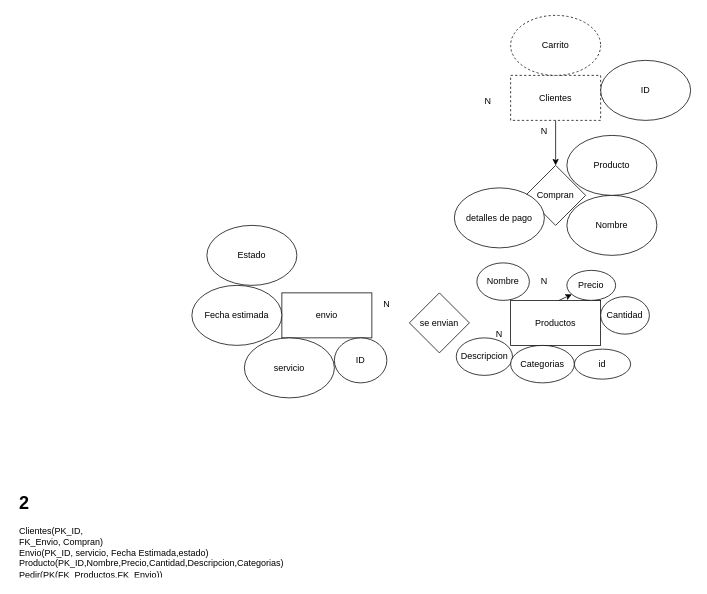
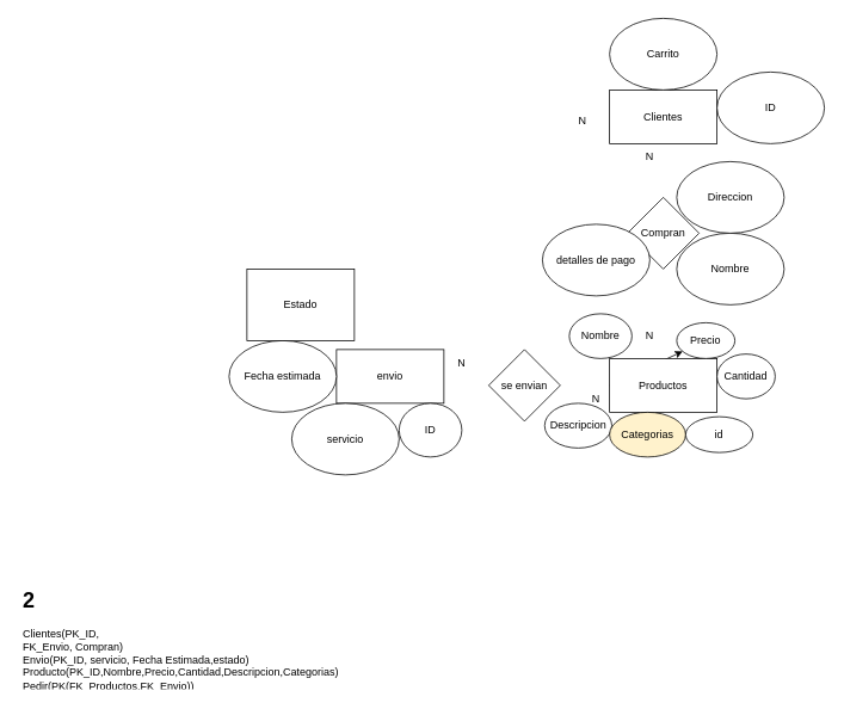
  <mxCell id="0" />
  <mxCell id="1" parent="0" />
- <mxCell id="2" style="edgeStyle=none;html=1;exitX=0.5;exitY=1;exitDx=0;exitDy=0;entryX=0.5;entryY=0;entryDx=0;entryDy=0;" edge="1" parent="1" source="3" target="7"><mxGeometry relative="1" as="geometry" /></mxCell>
- <mxCell id="3" value="Clientes" style="rounded=0;whiteSpace=wrap;html=1;dashed=1;" vertex="1" parent="1"><mxGeometry x="680" y="100" width="120" height="60" as="geometry" /></mxCell>
+ <mxCell id="3" value="Clientes" style="rounded=0;whiteSpace=wrap;html=1;" vertex="1" parent="1"><mxGeometry x="680" y="100" width="120" height="60" as="geometry" /></mxCell>
  <mxCell id="4" value="envio" style="rounded=0;whiteSpace=wrap;html=1;" vertex="1" parent="1"><mxGeometry x="375" y="390" width="120" height="60" as="geometry" /></mxCell>
  <mxCell id="5" style="edgeStyle=none;html=1;exitX=0;exitY=0.5;exitDx=0;exitDy=0;" edge="1" parent="1" source="6" target="14"><mxGeometry relative="1" as="geometry" /></mxCell>
  <mxCell id="6" value="Productos" style="rounded=0;whiteSpace=wrap;html=1;" vertex="1" parent="1"><mxGeometry x="680" y="400" width="120" height="60" as="geometry" /></mxCell>
  <mxCell id="7" value="Compran" style="rhombus;whiteSpace=wrap;html=1;" vertex="1" parent="1"><mxGeometry x="700" y="220" width="80" height="80" as="geometry" /></mxCell>
  <mxCell id="8" value="detalles de pago" style="ellipse;whiteSpace=wrap;html=1;" vertex="1" parent="1"><mxGeometry x="605" y="250" width="120" height="80" as="geometry" /></mxCell>
  <mxCell id="9" value="Nombre" style="ellipse;whiteSpace=wrap;html=1;" vertex="1" parent="1"><mxGeometry x="755" y="260" width="120" height="80" as="geometry" /></mxCell>
- <mxCell id="10" value="Producto" style="ellipse;whiteSpace=wrap;html=1;" vertex="1" parent="1"><mxGeometry x="755" y="180" width="120" height="80" as="geometry" /></mxCell>
- <mxCell id="11" value="Carrito" style="ellipse;whiteSpace=wrap;html=1;dashed=1;" vertex="1" parent="1"><mxGeometry x="680" y="20" width="120" height="80" as="geometry" /></mxCell>
+ <mxCell id="10" value="Direccion" style="ellipse;whiteSpace=wrap;html=1;" vertex="1" parent="1"><mxGeometry x="755" y="180" width="120" height="80" as="geometry" /></mxCell>
+ <mxCell id="11" value="Carrito" style="ellipse;whiteSpace=wrap;html=1;" vertex="1" parent="1"><mxGeometry x="680" y="20" width="120" height="80" as="geometry" /></mxCell>
  <mxCell id="12" value="Nombre" style="ellipse;whiteSpace=wrap;html=1;" vertex="1" parent="1"><mxGeometry x="635" y="350" width="70" height="50" as="geometry" /></mxCell>
  <mxCell id="13" value="Descripcion" style="ellipse;whiteSpace=wrap;html=1;" vertex="1" parent="1"><mxGeometry x="607.5" y="450" width="75" height="50" as="geometry" /></mxCell>
  <mxCell id="14" value="Precio" style="ellipse;whiteSpace=wrap;html=1;" vertex="1" parent="1"><mxGeometry x="755" y="360" width="65" height="40" as="geometry" /></mxCell>
  <mxCell id="15" value="Cantidad" style="ellipse;whiteSpace=wrap;html=1;" vertex="1" parent="1"><mxGeometry x="800" y="395" width="65" height="50" as="geometry" /></mxCell>
- <mxCell id="16" value="Categorias" style="ellipse;whiteSpace=wrap;html=1;" vertex="1" parent="1"><mxGeometry x="680" y="460" width="85" height="50" as="geometry" /></mxCell>
+ <mxCell id="16" value="Categorias" style="ellipse;whiteSpace=wrap;html=1;fillColor=#fff2cc;" vertex="1" parent="1"><mxGeometry x="680" y="460" width="85" height="50" as="geometry" /></mxCell>
  <mxCell id="17" value="Fecha estimada" style="ellipse;whiteSpace=wrap;html=1;" vertex="1" parent="1"><mxGeometry x="255" y="380" width="120" height="80" as="geometry" /></mxCell>
  <mxCell id="18" value="servicio" style="ellipse;whiteSpace=wrap;html=1;" vertex="1" parent="1"><mxGeometry x="325" y="450" width="120" height="80" as="geometry" /></mxCell>
- <mxCell id="19" value="Estado" style="ellipse;whiteSpace=wrap;html=1;" vertex="1" parent="1"><mxGeometry x="275" y="300" width="120" height="80" as="geometry" /></mxCell>
+ <mxCell id="19" value="Estado" style="whiteSpace=wrap;html=1;rounded=0;" vertex="1" parent="1"><mxGeometry x="275" y="300" width="120" height="80" as="geometry" /></mxCell>
  <mxCell id="20" value="ID" style="ellipse;whiteSpace=wrap;html=1;" vertex="1" parent="1"><mxGeometry x="445" y="450" width="70" height="60" as="geometry" /></mxCell>
  <mxCell id="21" value="se envian" style="rhombus;whiteSpace=wrap;html=1;" vertex="1" parent="1"><mxGeometry x="545" y="390" width="80" height="80" as="geometry" /></mxCell>
  <mxCell id="22" value="ID" style="ellipse;whiteSpace=wrap;html=1;" vertex="1" parent="1"><mxGeometry x="800" y="80" width="120" height="80" as="geometry" /></mxCell>
  <mxCell id="23" value="N" style="text;html=1;strokeColor=none;fillColor=none;align=center;verticalAlign=middle;whiteSpace=wrap;rounded=0;" vertex="1" parent="1"><mxGeometry x="620" y="120" width="60" height="30" as="geometry" /></mxCell>
  <mxCell id="24" value="N" style="text;html=1;strokeColor=none;fillColor=none;align=center;verticalAlign=middle;whiteSpace=wrap;rounded=0;" vertex="1" parent="1"><mxGeometry x="695" y="160" width="60" height="30" as="geometry" /></mxCell>
  <mxCell id="25" value="N" style="text;html=1;strokeColor=none;fillColor=none;align=center;verticalAlign=middle;whiteSpace=wrap;rounded=0;" vertex="1" parent="1"><mxGeometry x="695" y="360" width="60" height="30" as="geometry" /></mxCell>
  <mxCell id="26" value="N" style="text;html=1;strokeColor=none;fillColor=none;align=center;verticalAlign=middle;whiteSpace=wrap;rounded=0;" vertex="1" parent="1"><mxGeometry x="635" y="430" width="60" height="30" as="geometry" /></mxCell>
  <mxCell id="27" value="N" style="text;html=1;strokeColor=none;fillColor=none;align=center;verticalAlign=middle;whiteSpace=wrap;rounded=0;" vertex="1" parent="1"><mxGeometry x="485" y="390" width="60" height="30" as="geometry" /></mxCell>
  <mxCell id="28" value="id" style="ellipse;whiteSpace=wrap;html=1;" vertex="1" parent="1"><mxGeometry x="765" y="465" width="75" height="40" as="geometry" /></mxCell>
  <mxCell id="29" value="&lt;h1&gt;2&lt;/h1&gt;&lt;div&gt;Clientes(PK_ID,&lt;/div&gt;FK_Envio&lt;span style=&quot;background-color: initial;&quot;&gt;, Compran)&lt;/span&gt;&lt;br&gt;&lt;div&gt;Envio(PK_ID, servicio, Fecha Estimada,estado)&lt;/div&gt;&lt;div&gt;Producto(PK_ID,Nombre,Precio,Cantidad,Descripcion,Categorias)&lt;/div&gt;&lt;div&gt;Pedir(PK(FK_Productos,FK_Envio))&lt;/div&gt;&lt;div&gt;compran(PK(FK_Cliente,FK_Productos),Nombre,Direccion,Detalles de pago)&lt;/div&gt;" style="text;html=1;strokeColor=none;fillColor=none;spacing=5;spacingTop=-20;whiteSpace=wrap;overflow=hidden;rounded=0;" vertex="1" parent="1"><mxGeometry x="20" y="650" width="730" height="120" as="geometry" /></mxCell>
